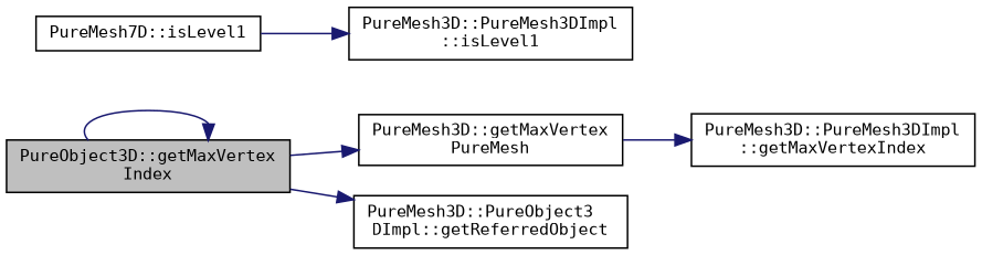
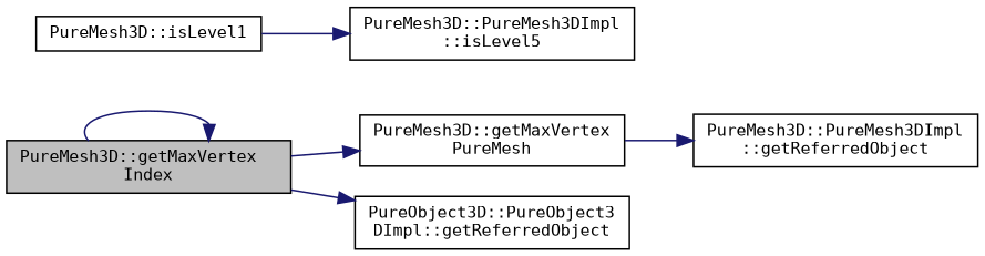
  digraph {
    fontname="DejaVu Sans Mono"
    rankdir=LR
    node [color=black fillcolor=white fontname="DejaVu Sans Mono" fontsize=10 shape=record style=filled]
    edge [color=midnightblue fontname="DejaVu Sans Mono" fontsize=10 labelfontname=Helvetica labelfontsize=10 style=solid]
-   n1 [fillcolor=grey75 fontcolor=black height=0.2 label="PureObject3D::getMaxVertex\lIndex" width=0.4]
+   n1 [fillcolor=grey75 fontcolor=black height=0.2 label="PureMesh3D::getMaxVertex\lIndex" width=0.4]
    n2 [height=0.2 label="PureMesh3D::getMaxVertex\lPureMesh" width=0.4]
-   n3 [height=0.2 label="PureMesh3D::PureObject3\lDImpl::getReferredObject" width=0.4]
-   n4 [height=0.2 label="PureMesh3D::PureMesh3DImpl\l::getMaxVertexIndex" width=0.4]
-   n5 [height=0.2 label="PureMesh7D::isLevel1" width=0.4]
-   n6 [height=0.2 label="PureMesh3D::PureMesh3DImpl\l::isLevel1" width=0.4]
+   n3 [height=0.2 label="PureObject3D::PureObject3\lDImpl::getReferredObject" width=0.4]
+   n4 [height=0.2 label="PureMesh3D::PureMesh3DImpl\l::getReferredObject" width=0.4]
+   n5 [height=0.2 label="PureMesh3D::isLevel1" width=0.4]
+   n6 [height=0.2 label="PureMesh3D::PureMesh3DImpl\l::isLevel5" width=0.4]
    n1 -> n1
    n1 -> n2
    n1 -> n3
    n2 -> n4
    n5 -> n6
  }
